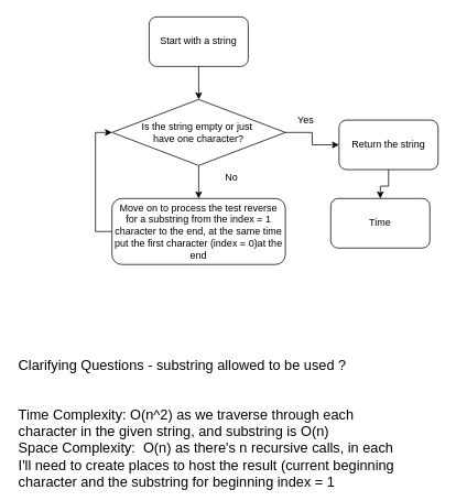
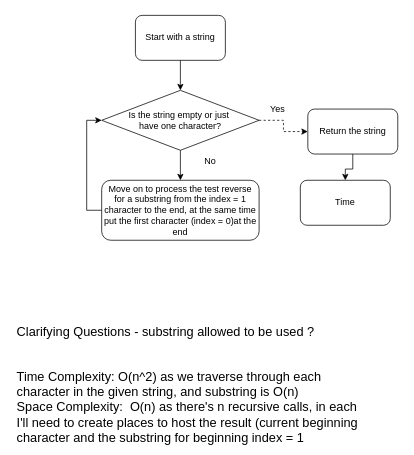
  <mxCell id="0" />
  <mxCell id="1" parent="0" />
  <mxCell id="2" value="Start with a string" style="rounded=1;whiteSpace=wrap;html=1;" vertex="1" parent="1"><mxGeometry x="180" y="20" width="120" height="60" as="geometry" /></mxCell>
  <mxCell id="3" style="edgeStyle=orthogonalEdgeStyle;rounded=0;orthogonalLoop=1;jettySize=auto;html=1;exitX=0.5;exitY=1;exitDx=0;exitDy=0;entryX=0.5;entryY=0;entryDx=0;entryDy=0;" edge="1" parent="1" source="5" target="8"><mxGeometry relative="1" as="geometry" /></mxCell>
- <mxCell id="4" value="" style="edgeStyle=orthogonalEdgeStyle;rounded=0;orthogonalLoop=1;jettySize=auto;html=1;" edge="1" parent="1" source="5" target="10"><mxGeometry relative="1" as="geometry" /></mxCell>
+ <mxCell id="4" value="" style="edgeStyle=orthogonalEdgeStyle;rounded=0;orthogonalLoop=1;jettySize=auto;html=1;dashed=1;" edge="1" parent="1" source="5" target="10"><mxGeometry relative="1" as="geometry" /></mxCell>
  <mxCell id="5" value="Is the string empty or just&amp;nbsp;&lt;div&gt;have one character?&lt;/div&gt;" style="rhombus;whiteSpace=wrap;html=1;" vertex="1" parent="1"><mxGeometry x="135" y="120" width="210" height="80" as="geometry" /></mxCell>
  <mxCell id="6" value="Time" style="rounded=1;whiteSpace=wrap;html=1;" vertex="1" parent="1"><mxGeometry x="400" y="240" width="120" height="60" as="geometry" /></mxCell>
  <mxCell id="7" style="edgeStyle=orthogonalEdgeStyle;rounded=0;orthogonalLoop=1;jettySize=auto;html=1;exitX=0;exitY=0.5;exitDx=0;exitDy=0;entryX=0;entryY=0.5;entryDx=0;entryDy=0;" edge="1" parent="1" source="8" target="5"><mxGeometry relative="1" as="geometry" /></mxCell>
  <mxCell id="8" value="Move on to process the test reverse for a substring from the index = 1 character to the end, at the same time put the first character (index = 0)at the end" style="rounded=1;whiteSpace=wrap;html=1;" vertex="1" parent="1"><mxGeometry x="135" y="240" width="210" height="80" as="geometry" /></mxCell>
  <mxCell id="9" value="" style="edgeStyle=orthogonalEdgeStyle;rounded=0;orthogonalLoop=1;jettySize=auto;html=1;" edge="1" parent="1" source="10" target="6"><mxGeometry relative="1" as="geometry" /></mxCell>
  <mxCell id="10" value="Return the string" style="rounded=1;whiteSpace=wrap;html=1;" vertex="1" parent="1"><mxGeometry x="410" y="145" width="120" height="60" as="geometry" /></mxCell>
  <mxCell id="11" value="" style="endArrow=classic;html=1;rounded=0;exitX=0.5;exitY=1;exitDx=0;exitDy=0;" edge="1" parent="1" source="2" target="5"><mxGeometry width="50" height="50" relative="1" as="geometry"><mxPoint x="360" y="370" as="sourcePoint" /><mxPoint x="410" y="320" as="targetPoint" /></mxGeometry></mxCell>
  <mxCell id="12" value="No" style="text;html=1;align=center;verticalAlign=middle;whiteSpace=wrap;rounded=0;" vertex="1" parent="1"><mxGeometry x="250" y="200" width="60" height="30" as="geometry" /></mxCell>
  <mxCell id="13" value="Yes" style="text;html=1;align=center;verticalAlign=middle;whiteSpace=wrap;rounded=0;" vertex="1" parent="1"><mxGeometry x="340" y="130" width="60" height="30" as="geometry" /></mxCell>
  <mxCell id="14" value="&lt;font style=&quot;font-size: 17px;&quot;&gt;Clarifying Questions - substring allowed to be used ?&lt;/font&gt;" style="text;html=1;align=left;verticalAlign=middle;whiteSpace=wrap;rounded=0;" vertex="1" parent="1"><mxGeometry x="20" y="400" width="460" height="85" as="geometry" /></mxCell>
  <mxCell id="15" value="&lt;span style=&quot;font-size: 17px;&quot;&gt;Time Complexity: O(n^2) as we traverse through each character in the given string, and substring is O(n)&lt;/span&gt;&lt;div&gt;&lt;span style=&quot;font-size: 17px;&quot;&gt;Space Complexity:&amp;nbsp; O(n) as there's n recursive calls, in each I'll need to create places to host the result (current beginning character and the substring for beginning index = 1&amp;nbsp;&lt;br&gt;&lt;/span&gt;&lt;/div&gt;" style="text;html=1;align=left;verticalAlign=middle;whiteSpace=wrap;rounded=0;" vertex="1" parent="1"><mxGeometry x="20" y="500" width="460" height="85" as="geometry" /></mxCell>
